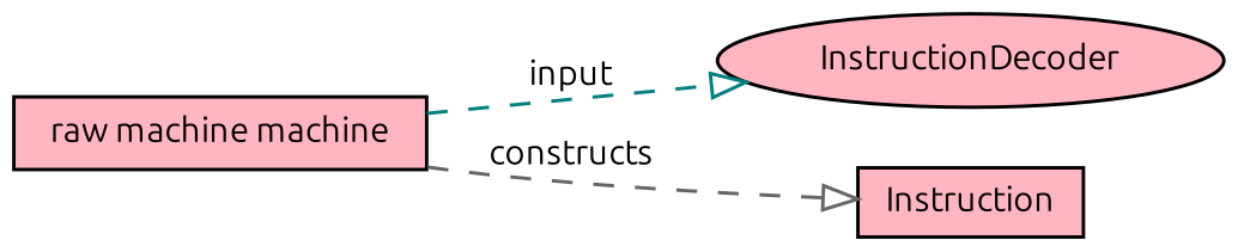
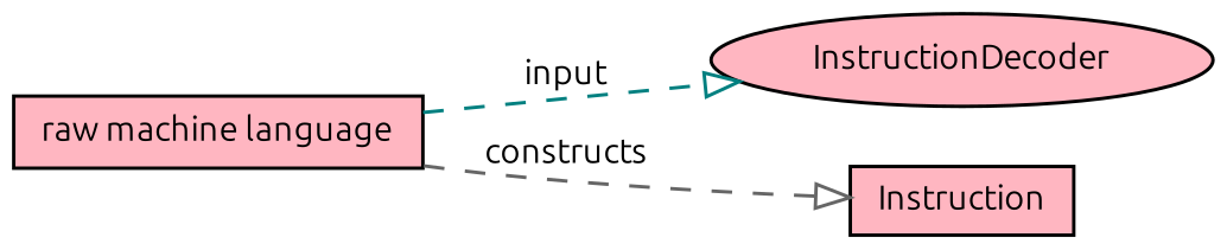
  digraph {
    fontname=Ubuntu
    rankdir=LR
    node [color=black fillcolor=lightpink fontname=Ubuntu fontsize=10 shape=record style=filled]
    edge [arrowhead=onormal fontname=Ubuntu fontsize=10 labelfontname=Helvetica labelfontsize=10 style=dashed]
-   n1 [height=0.2 label="raw machine machine" width=0.4]
+   n1 [height=0.2 label="raw machine language" width=0.4]
    InstructionDecoder [height=0.2 shape=ellipse width=0.4]
    n3 [height=0.2 label=Instruction width=0.4]
    n1 -> InstructionDecoder [color=teal label=input]
    n1 -> n3 [color=gray40 label=constructs]
  }
